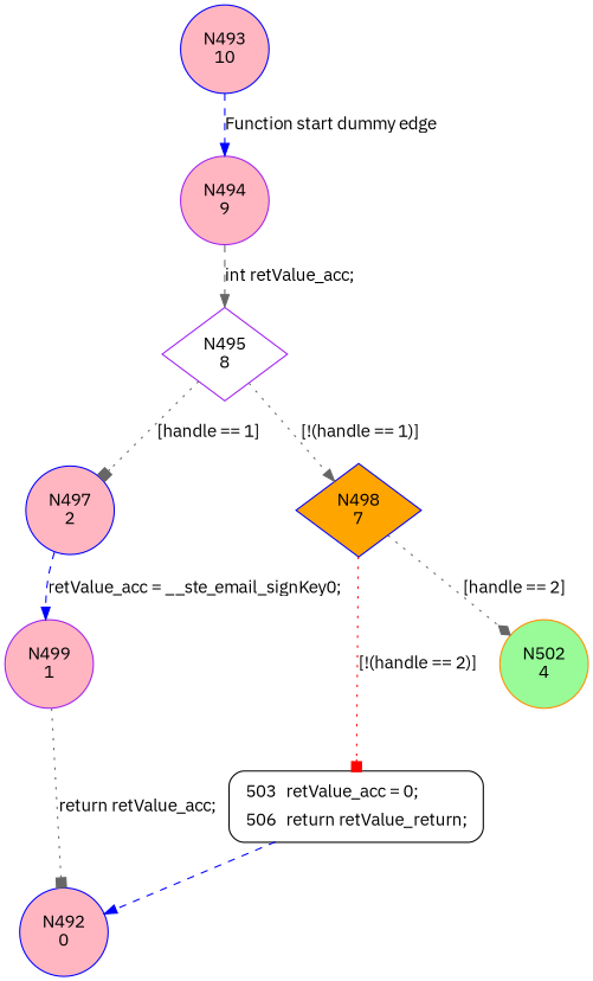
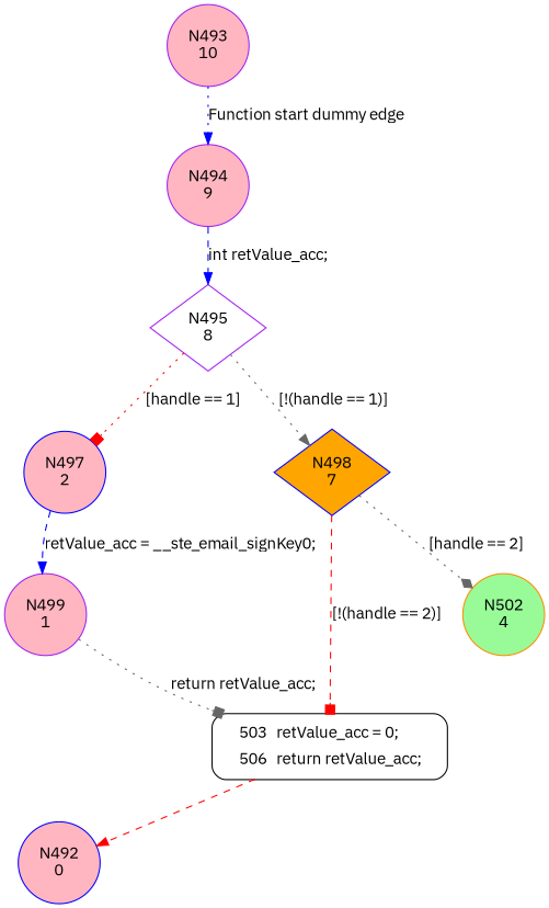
  digraph {
    fontname="IBM Plex Sans"
    node [color=purple fillcolor=lightpink fontname="IBM Plex Sans" shape=circle style=filled]
    edge [arrowhead=normal color=gray40 fontname="IBM Plex Sans" style=dotted]
-   n1 [color=blue label="N493\n10"]
+   n1 [label="N493\n10"]
    n2 [label="N494\n9"]
    n3 [fillcolor=white label="N495\n8" shape=diamond]
    n4 [color=blue label="N497\n2"]
    n5 [color=blue fillcolor=orange label="N498\n7" shape=diamond]
    n6 [label="N499\n1"]
    n7 [color=darkorange fillcolor=palegreen label="N502\n4"]
-   n8 [fillcolor=white label=<<table border="0" cellborder="0" cellpadding="3" bgcolor="white"><tr><td align="right">503</td><td align="left">retValue_acc = 0;</td></tr><tr><td align="right">506</td><td align="left">return retValue_return;</td></tr></table>> penwidth=1 shape=Mrecord style="filled,bold" color=""]
+   n8 [fillcolor=white label=<<table border="0" cellborder="0" cellpadding="3" bgcolor="white"><tr><td align="right">503</td><td align="left">retValue_acc = 0;</td></tr><tr><td align="right">506</td><td align="left">return retValue_acc;</td></tr></table>> penwidth=1 shape=Mrecord style="filled,bold" color=""]
    n9 [color=blue label="N492\n0"]
-   n1 -> n2 [color=blue label="Function start dummy edge" style=dashed]
-   n2 -> n3 [label="int retValue_acc;" style=dashed]
-   n3 -> n4 [arrowhead=box label="[handle == 1]"]
+   n1 -> n2 [color=blue label="Function start dummy edge"]
+   n2 -> n3 [color=blue label="int retValue_acc;" style=dashed]
+   n3 -> n4 [arrowhead=box color=red label="[handle == 1]"]
    n3 -> n5 [label="[!(handle == 1)]"]
    n4 -> n6 [color=blue label="retValue_acc = __ste_email_signKey0;" style=dashed]
    n5 -> n7 [arrowhead=diamond label="[handle == 2]"]
-   n5 -> n8 [arrowhead=box color=red label="[!(handle == 2)]"]
-   n6 -> n9 [arrowhead=box label="return retValue_acc;"]
-   n8 -> n9 [color=blue style=dashed]
+   n5 -> n8 [arrowhead=box color=red label="[!(handle == 2)]" style=dashed]
+   n6 -> n8 [arrowhead=box label="return retValue_acc;"]
+   n8 -> n9 [color=red style=dashed]
  }
